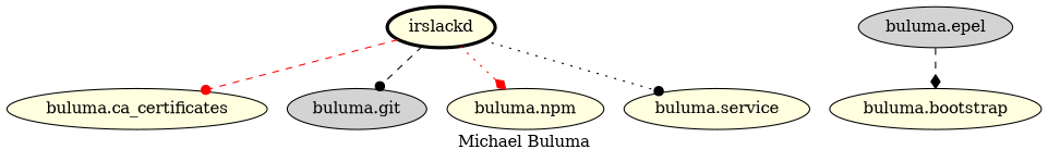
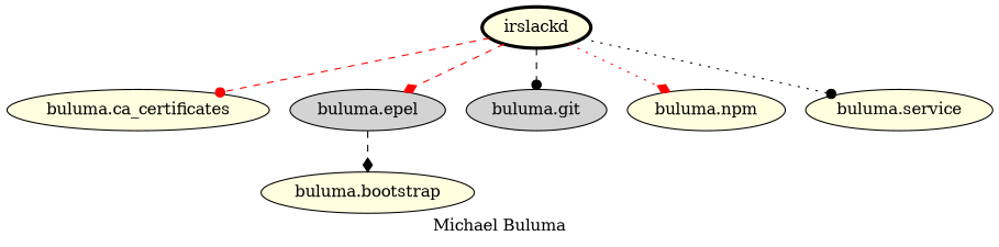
  digraph {
    label="Michael Buluma"
    node [fillcolor=lightyellow style=filled]
    edge [arrowhead=dot color=red style=dashed]
    irslackd [penwidth=3]
    "buluma.ca_certificates"
    "buluma.epel" [fillcolor=lightgrey]
    "buluma.git" [fillcolor=lightgrey]
    "buluma.npm"
    "buluma.service"
    "buluma.bootstrap"
    irslackd -> "buluma.ca_certificates"
+   irslackd -> "buluma.epel" [arrowhead=diamond]
    irslackd -> "buluma.git" [color=black]
    irslackd -> "buluma.npm" [arrowhead=diamond style=dotted]
    irslackd -> "buluma.service" [color=black style=dotted]
    "buluma.epel" -> "buluma.bootstrap" [arrowhead=diamond color=black]
  }
